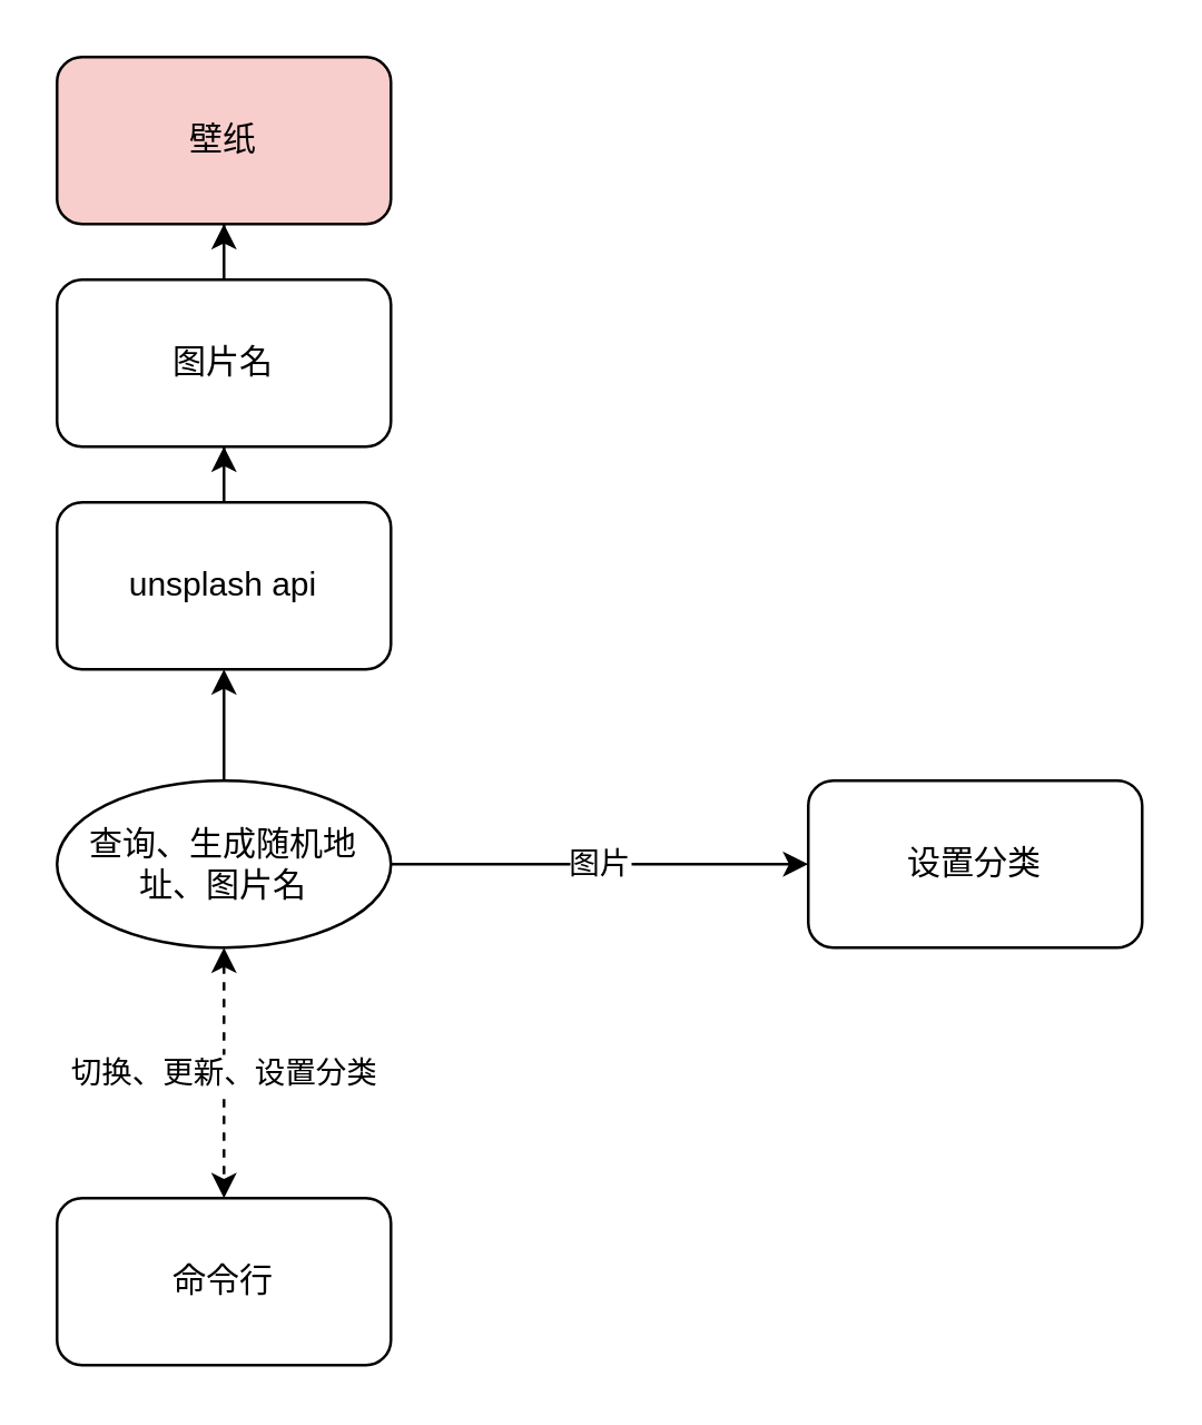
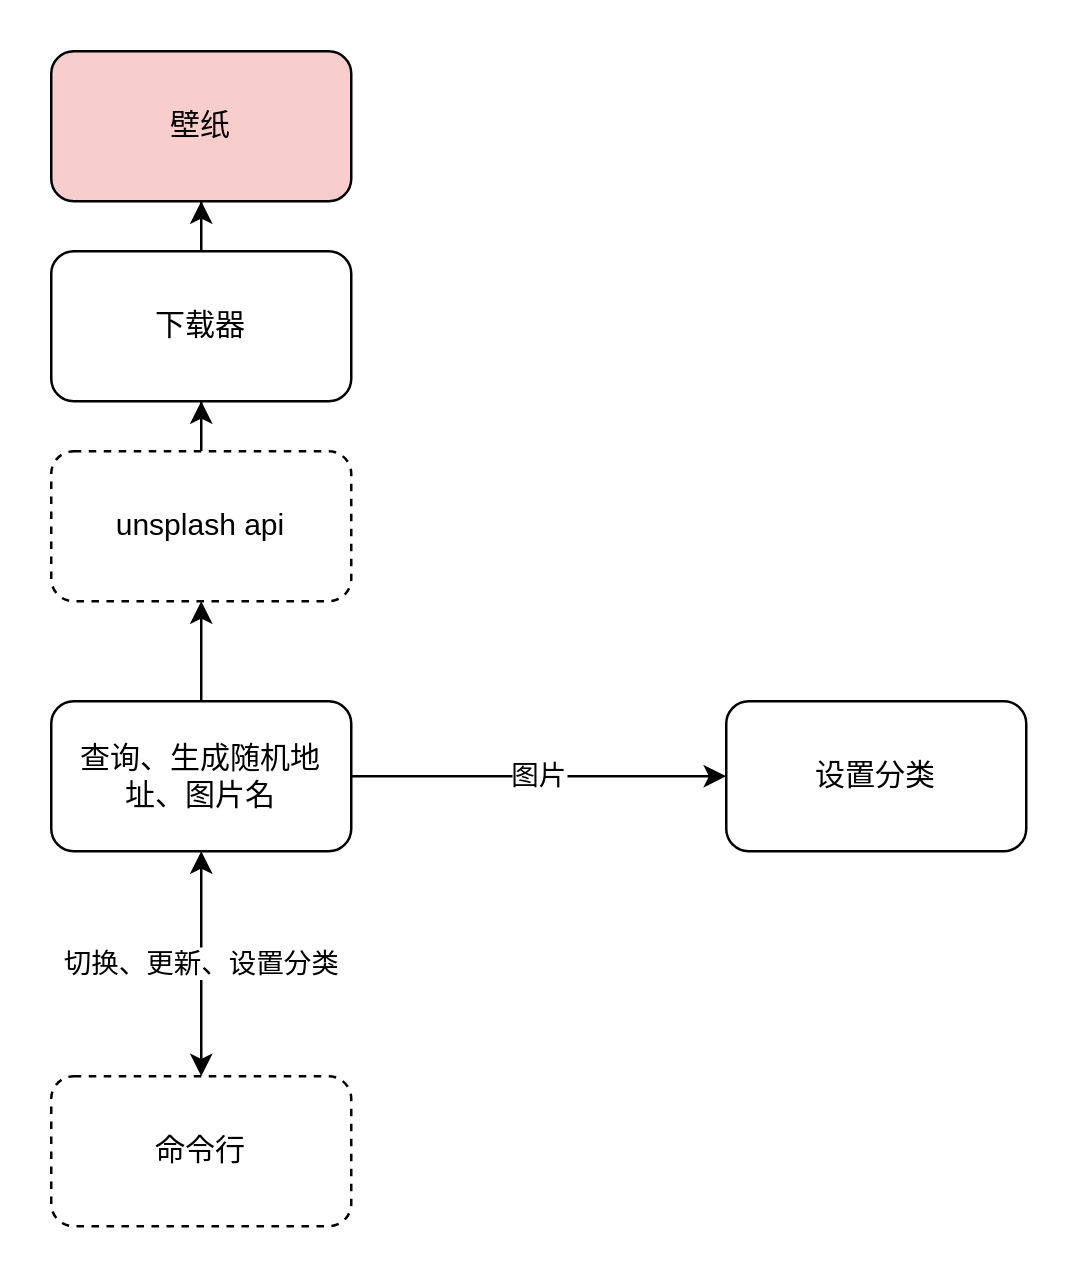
  <mxCell id="0" />
  <mxCell id="1" parent="0" />
  <mxCell id="2" value="壁纸" style="rounded=1;whiteSpace=wrap;html=1;fillColor=#f8cecc;" parent="1" vertex="1"><mxGeometry x="20" y="20" width="120" height="60" as="geometry" /></mxCell>
- <mxCell id="3" value="命令行" style="rounded=1;whiteSpace=wrap;html=1;" parent="1" vertex="1"><mxGeometry x="20" y="430" width="120" height="60" as="geometry" /></mxCell>
+ <mxCell id="3" value="命令行" style="rounded=1;whiteSpace=wrap;html=1;dashed=1;" parent="1" vertex="1"><mxGeometry x="20" y="430" width="120" height="60" as="geometry" /></mxCell>
  <mxCell id="4" value="设置分类" style="rounded=1;whiteSpace=wrap;html=1;" parent="1" vertex="1"><mxGeometry x="290" y="280" width="120" height="60" as="geometry" /></mxCell>
  <mxCell id="5" value="图片" style="edgeStyle=orthogonalEdgeStyle;rounded=0;orthogonalLoop=1;jettySize=auto;html=1;" parent="1" source="7" target="4" edge="1"><mxGeometry relative="1" as="geometry" /></mxCell>
  <mxCell id="6" style="edgeStyle=orthogonalEdgeStyle;rounded=0;orthogonalLoop=1;jettySize=auto;html=1;entryX=0.5;entryY=1;entryDx=0;entryDy=0;" edge="1" parent="1" source="7" target="9"><mxGeometry relative="1" as="geometry" /></mxCell>
- <mxCell id="7" value="查询、生成随机地址、图片名" style="ellipse;whiteSpace=wrap;html=1;" parent="1" vertex="1"><mxGeometry x="20" y="280" width="120" height="60" as="geometry" /></mxCell>
+ <mxCell id="7" value="查询、生成随机地址、图片名" style="rounded=1;whiteSpace=wrap;html=1;" parent="1" vertex="1"><mxGeometry x="20" y="280" width="120" height="60" as="geometry" /></mxCell>
  <mxCell id="8" style="edgeStyle=orthogonalEdgeStyle;rounded=0;orthogonalLoop=1;jettySize=auto;html=1;entryX=0.5;entryY=1;entryDx=0;entryDy=0;" edge="1" parent="1" source="9" target="12"><mxGeometry relative="1" as="geometry" /></mxCell>
- <mxCell id="9" value="unsplash&amp;nbsp;api" style="rounded=1;whiteSpace=wrap;html=1;" parent="1" vertex="1"><mxGeometry x="20" y="180" width="120" height="60" as="geometry" /></mxCell>
- <mxCell id="10" value="切换、更新、设置分类" style="endArrow=classic;startArrow=classic;html=1;exitX=0.5;exitY=1;exitDx=0;exitDy=0;entryX=0.5;entryY=0;entryDx=0;entryDy=0;dashed=1;" parent="1" source="7" target="3" edge="1"><mxGeometry width="50" height="50" relative="1" as="geometry"><mxPoint x="-20" y="330" as="sourcePoint" /><mxPoint x="100" y="360" as="targetPoint" /></mxGeometry></mxCell>
+ <mxCell id="9" value="unsplash&amp;nbsp;api" style="rounded=1;whiteSpace=wrap;html=1;dashed=1;" parent="1" vertex="1"><mxGeometry x="20" y="180" width="120" height="60" as="geometry" /></mxCell>
+ <mxCell id="10" value="切换、更新、设置分类" style="endArrow=classic;startArrow=classic;html=1;exitX=0.5;exitY=1;exitDx=0;exitDy=0;entryX=0.5;entryY=0;entryDx=0;entryDy=0;" parent="1" source="7" target="3" edge="1"><mxGeometry width="50" height="50" relative="1" as="geometry"><mxPoint x="-20" y="330" as="sourcePoint" /><mxPoint x="100" y="360" as="targetPoint" /></mxGeometry></mxCell>
  <mxCell id="11" style="edgeStyle=orthogonalEdgeStyle;rounded=0;orthogonalLoop=1;jettySize=auto;html=1;entryX=0.5;entryY=1;entryDx=0;entryDy=0;" edge="1" parent="1" source="12" target="2"><mxGeometry relative="1" as="geometry" /></mxCell>
- <mxCell id="12" value="图片名" style="whiteSpace=wrap;html=1;rounded=1;" parent="1" vertex="1"><mxGeometry x="20" y="100" width="120" height="60" as="geometry" /></mxCell>
+ <mxCell id="12" value="下载器" style="whiteSpace=wrap;html=1;rounded=1;" parent="1" vertex="1"><mxGeometry x="20" y="100" width="120" height="60" as="geometry" /></mxCell>
